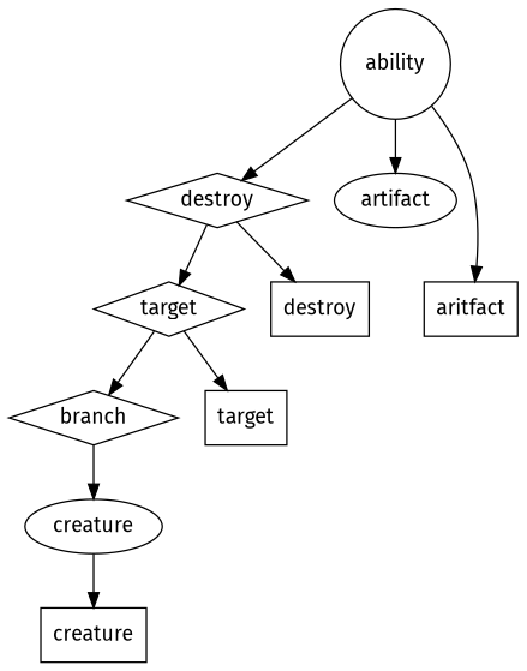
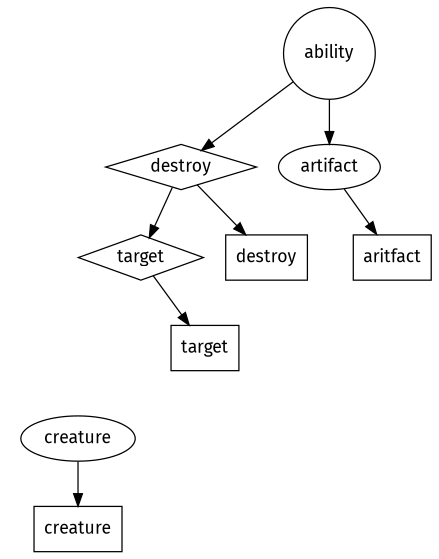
  strict digraph {
    fontname="Fira Sans"
    ordering=out
    node [fontname="Fira Sans" shape=box]
    edge [fontname="Fira Sans"]
    ability [shape=circle]
    destroy [shape=diamond]
    artifact [shape=ellipse]
    n4 [label=target shape=diamond]
    n5 [label=destroy]
-   branch [shape=diamond]
    n7 [label=target]
    creature [shape=ellipse]
    n9 [label=aritfact]
    n10 [label=creature]
    ability -> destroy
    ability -> artifact
    destroy -> n4
    destroy -> n5
-   ability -> n9
-   n4 -> branch
+   artifact -> n9
    n4 -> n7
-   branch -> creature
    creature -> n10
  }
